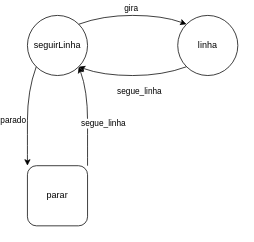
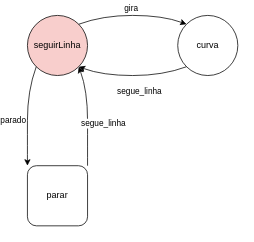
  <mxCell id="0" />
  <mxCell id="1" parent="0" />
- <mxCell id="2" value="seguirLinha" style="ellipse;whiteSpace=wrap;html=1;aspect=fixed;" vertex="1" parent="1"><mxGeometry x="20" y="20" width="80" height="80" as="geometry" /></mxCell>
- <mxCell id="3" value="linha" style="ellipse;whiteSpace=wrap;html=1;aspect=fixed;" vertex="1" parent="1"><mxGeometry x="220" y="20" width="80" height="80" as="geometry" /></mxCell>
+ <mxCell id="2" value="seguirLinha" style="ellipse;whiteSpace=wrap;html=1;aspect=fixed;fillColor=#f8cecc;" vertex="1" parent="1"><mxGeometry x="20" y="20" width="80" height="80" as="geometry" /></mxCell>
+ <mxCell id="3" value="curva" style="ellipse;whiteSpace=wrap;html=1;aspect=fixed;" vertex="1" parent="1"><mxGeometry x="220" y="20" width="80" height="80" as="geometry" /></mxCell>
  <mxCell id="4" value="" style="curved=1;endArrow=classic;html=1;rounded=0;exitX=1;exitY=0;exitDx=0;exitDy=0;entryX=0;entryY=0;entryDx=0;entryDy=0;" edge="1" parent="1" source="2" target="3"><mxGeometry width="50" height="50" relative="1" as="geometry"><mxPoint x="250" y="280" as="sourcePoint" /><mxPoint x="300" y="230" as="targetPoint" /><Array as="points"><mxPoint x="120" y="20" /><mxPoint x="200" y="20" /></Array></mxGeometry></mxCell>
  <mxCell id="5" value="gira" style="edgeLabel;html=1;align=center;verticalAlign=middle;resizable=0;points=[];" vertex="1" connectable="0" parent="4"><mxGeometry x="0.119" relative="1" as="geometry"><mxPoint x="-12" y="-10" as="offset" /></mxGeometry></mxCell>
  <mxCell id="6" value="" style="curved=1;endArrow=classic;html=1;rounded=0;exitX=0;exitY=1;exitDx=0;exitDy=0;entryX=1;entryY=1;entryDx=0;entryDy=0;" edge="1" parent="1" source="3" target="2"><mxGeometry width="50" height="50" relative="1" as="geometry"><mxPoint x="140" y="140" as="sourcePoint" /><mxPoint x="190" y="90" as="targetPoint" /><Array as="points"><mxPoint x="200" y="100" /><mxPoint x="120" y="100" /></Array></mxGeometry></mxCell>
  <mxCell id="7" value="segue_linha" style="edgeLabel;html=1;align=center;verticalAlign=middle;resizable=0;points=[];" vertex="1" connectable="0" parent="6"><mxGeometry x="-0.037" y="-2" relative="1" as="geometry"><mxPoint x="6" y="22" as="offset" /></mxGeometry></mxCell>
  <mxCell id="8" value="parar" style="whiteSpace=wrap;html=1;aspect=fixed;rounded=1;" vertex="1" parent="1"><mxGeometry x="20" y="220" width="80" height="80" as="geometry" /></mxCell>
  <mxCell id="9" value="" style="curved=1;endArrow=classic;html=1;rounded=0;exitX=0;exitY=1;exitDx=0;exitDy=0;entryX=0;entryY=0;entryDx=0;entryDy=0;" edge="1" parent="1" source="2" target="8"><mxGeometry width="50" height="50" relative="1" as="geometry"><mxPoint x="-140" y="90" as="sourcePoint" /><mxPoint x="-90" y="40" as="targetPoint" /><Array as="points"><mxPoint x="20" y="120" /><mxPoint x="20" y="200" /></Array></mxGeometry></mxCell>
  <mxCell id="10" value="parado" style="edgeLabel;html=1;align=center;verticalAlign=middle;resizable=0;points=[];" vertex="1" connectable="0" parent="9"><mxGeometry x="-0.003" y="-2" relative="1" as="geometry"><mxPoint x="-18" y="5" as="offset" /></mxGeometry></mxCell>
  <mxCell id="11" value="" style="curved=1;endArrow=classic;html=1;rounded=0;exitX=1;exitY=0;exitDx=0;exitDy=0;entryX=1;entryY=1;entryDx=0;entryDy=0;" edge="1" parent="1" source="8" target="2"><mxGeometry width="50" height="50" relative="1" as="geometry"><mxPoint x="150" y="140" as="sourcePoint" /><mxPoint x="200" y="90" as="targetPoint" /><Array as="points"><mxPoint x="100" y="200" /><mxPoint x="100" y="120" /></Array></mxGeometry></mxCell>
  <mxCell id="12" value="&lt;div&gt;segue_linha&lt;/div&gt;" style="edgeLabel;html=1;align=center;verticalAlign=middle;resizable=0;points=[];" vertex="1" connectable="0" parent="11"><mxGeometry x="-0.086" y="1" relative="1" as="geometry"><mxPoint x="21" y="4" as="offset" /></mxGeometry></mxCell>
